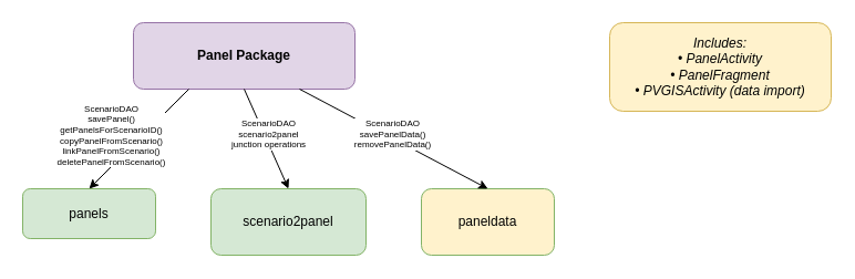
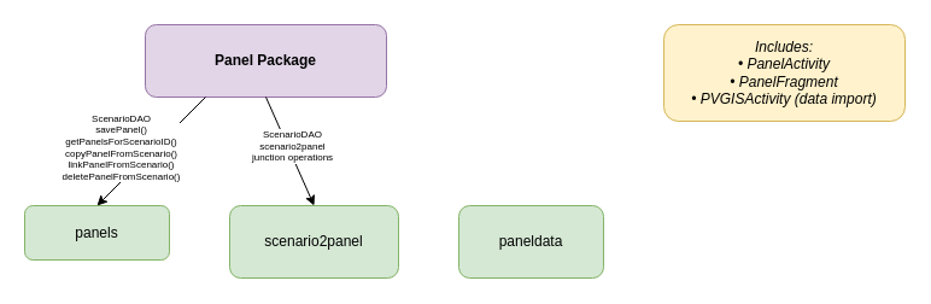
  <mxCell id="0" />
  <mxCell id="1" parent="0" />
  <mxCell id="2" value="Panel Package" style="rounded=1;whiteSpace=wrap;html=1;fillColor=#E1D5E7;strokeColor=#9673A6;fontColor=#000000;fontStyle=1;" vertex="1" parent="1"><mxGeometry x="120" y="20" width="200" height="60" as="geometry" /></mxCell>
  <mxCell id="3" value="panels" style="rounded=1;whiteSpace=wrap;html=1;fillColor=#D5E8D4;strokeColor=#82B366;fontColor=#000000;" vertex="1" parent="1"><mxGeometry x="20" y="170" width="120" height="45" as="geometry" /></mxCell>
  <mxCell id="4" value="scenario2panel" style="rounded=1;whiteSpace=wrap;html=1;fillColor=#D5E8D4;strokeColor=#82B366;fontColor=#000000;" vertex="1" parent="1"><mxGeometry x="190" y="170" width="140" height="60" as="geometry" /></mxCell>
- <mxCell id="5" value="paneldata" style="rounded=1;whiteSpace=wrap;html=1;fillColor=#fff2cc;strokeColor=#82B366;fontColor=#000000;" vertex="1" parent="1"><mxGeometry x="380" y="170" width="120" height="60" as="geometry" /></mxCell>
+ <mxCell id="5" value="paneldata" style="rounded=1;whiteSpace=wrap;html=1;fillColor=#D5E8D4;strokeColor=#82B366;fontColor=#000000;" vertex="1" parent="1"><mxGeometry x="380" y="170" width="120" height="60" as="geometry" /></mxCell>
  <mxCell id="6" value="" style="endArrow=classic;html=1;rounded=1;exitX=0.25;exitY=1;exitDx=0;exitDy=0;entryX=0.5;entryY=0;entryDx=0;entryDy=0;" edge="1" parent="1" source="2" target="3"><mxGeometry width="50" height="50" relative="1" as="geometry"><mxPoint x="370" y="370" as="sourcePoint" /><mxPoint x="420" y="320" as="targetPoint" /></mxGeometry></mxCell>
  <mxCell id="7" value="ScenarioDAO&#10;savePanel()&#10;getPanelsForScenarioID()&#10;copyPanelFromScenario()&#10;linkPanelFromScenario()&#10;deletePanelFromScenario()" style="edgeLabel;html=1;align=center;verticalAlign=middle;resizable=0;points=[];fontSize=8;fontColor=#000000;labelBackgroundColor=#FFFFFF;" vertex="1" connectable="0" parent="6"><mxGeometry x="-0.2" y="1" relative="1" as="geometry"><mxPoint x="-35" y="5" as="offset" /></mxGeometry></mxCell>
  <mxCell id="8" value="" style="endArrow=classic;html=1;rounded=1;exitX=0.5;exitY=1;exitDx=0;exitDy=0;entryX=0.5;entryY=0;entryDx=0;entryDy=0;" edge="1" parent="1" source="2" target="4"><mxGeometry width="50" height="50" relative="1" as="geometry"><mxPoint x="370" y="370" as="sourcePoint" /><mxPoint x="420" y="320" as="targetPoint" /></mxGeometry></mxCell>
  <mxCell id="9" value="ScenarioDAO&#10;scenario2panel&#10;junction operations" style="edgeLabel;html=1;align=center;verticalAlign=middle;resizable=0;points=[];fontSize=8;fontColor=#000000;labelBackgroundColor=#FFFFFF;" vertex="1" connectable="0" parent="8"><mxGeometry x="-0.2" y="1" relative="1" as="geometry"><mxPoint x="5" y="5" as="offset" /></mxGeometry></mxCell>
- <mxCell id="10" value="" style="endArrow=classic;html=1;rounded=1;exitX=0.75;exitY=1;exitDx=0;exitDy=0;entryX=0.5;entryY=0;entryDx=0;entryDy=0;" edge="1" parent="1" source="2" target="5"><mxGeometry width="50" height="50" relative="1" as="geometry"><mxPoint x="370" y="370" as="sourcePoint" /><mxPoint x="420" y="320" as="targetPoint" /></mxGeometry></mxCell>
- <mxCell id="11" value="ScenarioDAO&#10;savePanelData()&#10;removePanelData()" style="edgeLabel;html=1;align=center;verticalAlign=middle;resizable=0;points=[];fontSize=8;fontColor=#000000;labelBackgroundColor=#FFFFFF;" vertex="1" connectable="0" parent="10"><mxGeometry x="-0.2" y="1" relative="1" as="geometry"><mxPoint x="15" y="5" as="offset" /></mxGeometry></mxCell>
  <mxCell id="12" value="Includes:&#10;• PanelActivity&#10;• PanelFragment&#10;• PVGISActivity (data import)" style="rounded=1;whiteSpace=wrap;html=1;fillColor=#FFF2CC;strokeColor=#D6B656;fontColor=#000000;fontStyle=2;" vertex="1" parent="1"><mxGeometry x="550" y="20" width="200" height="80" as="geometry" /></mxCell>
